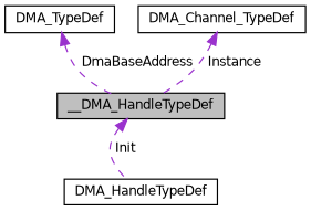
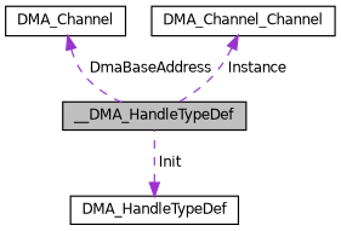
  digraph {
    node [color=black fillcolor=white fontname=Helvetica fontsize=10 shape=record style=filled]
    edge [color=darkorchid3 dir=back fontname=Helvetica fontsize=10 labelfontname=Helvetica labelfontsize=10 style=dashed]
    n1 [fillcolor=grey75 fontcolor=black height=0.2 label=__DMA_HandleTypeDef width=0.4]
-   n2 [height=0.2 label=DMA_TypeDef width=0.4]
-   n3 [height=0.2 label=DMA_Channel_TypeDef width=0.4]
+   n2 [height=0.2 label=DMA_Channel width=0.4]
+   n3 [height=0.2 label=DMA_Channel_Channel width=0.4]
    n4 [height=0.2 label=DMA_HandleTypeDef width=0.4]
    n2 -> n1 [label=" DmaBaseAddress"]
    n3 -> n1 [label=" Instance"]
-   n1 -> n4 [label=" Init"]
+   n4 -> n1 [label=" Init"]
  }
